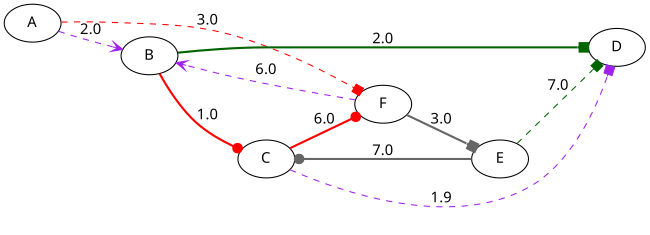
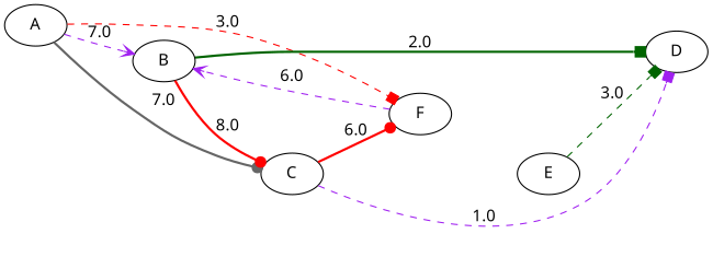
  digraph {
    fontname="Noto Sans"
    rankdir=LR
    node [fontname="Noto Sans"]
    edge [arrowhead=box color=purple fontname="Noto Sans" style=dashed weight=6.0]
    A
    B
    F
    C
    D
    E
-   A -> B [arrowhead=vee label=2.0 weight=2.0]
+   A -> B [arrowhead=vee label=7.0 weight=2.0]
    A -> F [color=red label=3.0 weight=9.0]
-   B -> C [arrowhead=dot color=red label=1.0 style=bold weight=8.0]
+   B -> C [arrowhead=dot color=red label=8.0 style=bold weight=8.0]
    B -> D [color=darkgreen label=2.0 style=bold weight=15.0]
    F -> B [arrowhead=vee label=6.0]
-   F -> E [color=gray40 label=3.0 style=bold weight=3.0]
    C -> F [arrowhead=dot color=red label=6.0 style=bold]
-   C -> D [label=1.9 weight=1.0]
-   E -> C [arrowhead=dot color=gray40 label=7.0 style=bold weight=7.0]
-   E -> D [color=darkgreen label=7.0 weight=3.0]
+   C -> D [label=1.0 weight=1.0]
+   A -> C [arrowhead=dot color=gray40 label=7.0 style=bold weight=7.0]
+   E -> D [color=darkgreen label=3.0 weight=3.0]
  }
